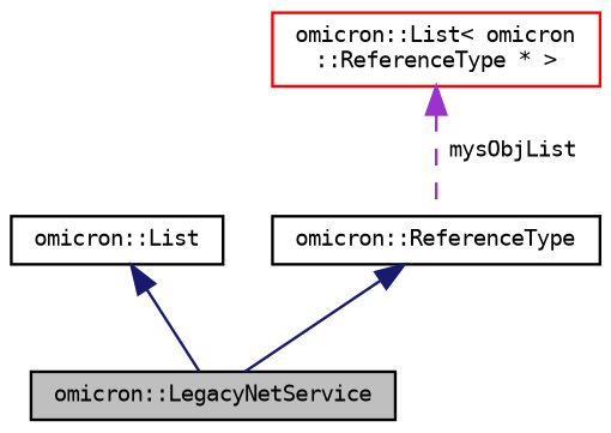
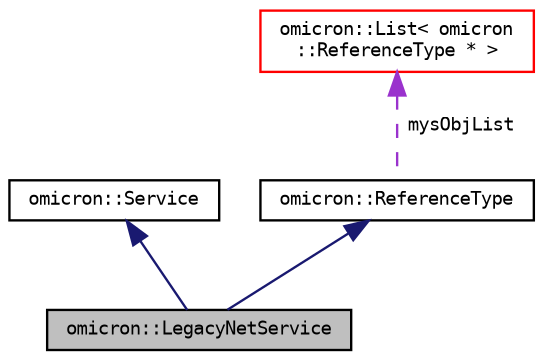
  digraph {
    fontname="DejaVu Sans Mono"
    node [color=black fontname="DejaVu Sans Mono" fontsize=8 shape=record]
    edge [color=midnightblue dir=back fontname="DejaVu Sans Mono" fontsize=8 labelfontname="FreeSans.ttf" labelfontsize=8 style=solid]
    n1 [fillcolor=grey75 fontcolor=black height=0.2 label="omicron::LegacyNetService" style=filled width=0.4]
-   n2 [height=0.2 label="omicron::List" width=0.4]
+   n2 [height=0.2 label="omicron::Service" width=0.4]
    n3 [height=0.2 label="omicron::ReferenceType" width=0.4]
    n4 [color=red height=0.2 label="omicron::List\< omicron\l::ReferenceType * \>" width=0.4]
    n2 -> n1
    n3 -> n1
    n4 -> n3 [color=darkorchid3 label=" mysObjList" style=dashed]
  }
